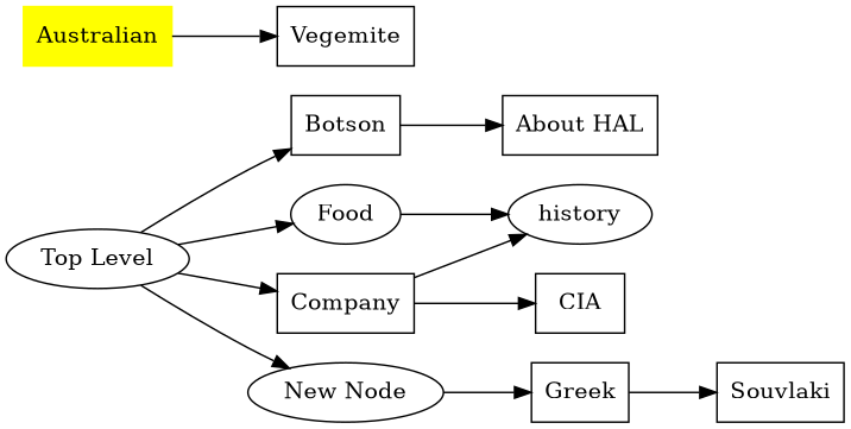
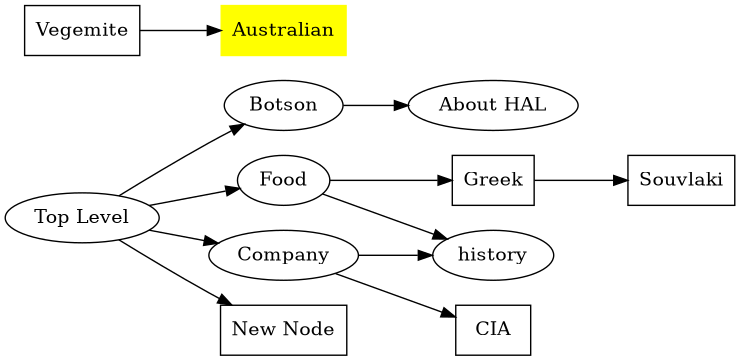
  digraph {
    rankdir=LR
    node [shape=box]
    n1 [label="Top Level" shape=""]
-   n2 [label=Botson]
+   n2 [label=Botson shape=""]
    n3 [label=Food shape=""]
-   n4 [label=Company]
-   n5 [label="New Node" shape=""]
-   n6 [label="About HAL"]
+   n4 [label=Company shape=""]
+   n5 [label="New Node"]
+   n6 [label="About HAL" shape=ellipse]
    n7 [label=Greek]
    n8 [label=history shape=ellipse]
    n9 [label=CIA]
    n10 [label=Souvlaki]
    n11 [color=yellow label=Australian style=filled]
    n12 [label=Vegemite]
    n1 -> n2
    n1 -> n3
    n1 -> n4
    n1 -> n5
    n2 -> n6
-   n5 -> n7
+   n3 -> n7
    n3 -> n8
    n4 -> n8
    n4 -> n9
    n7 -> n10
-   n11 -> n12
+   n12 -> n11
  }
